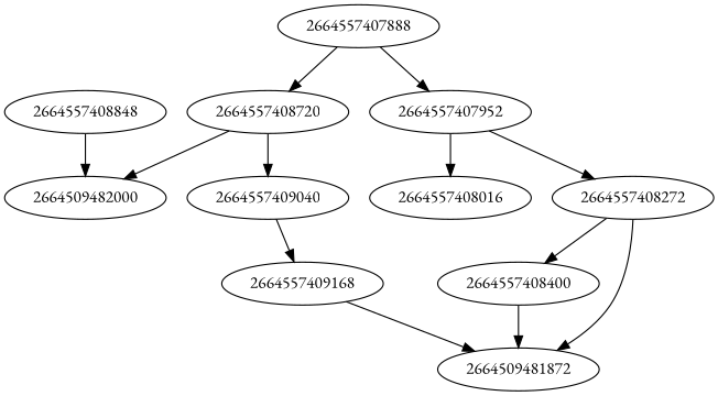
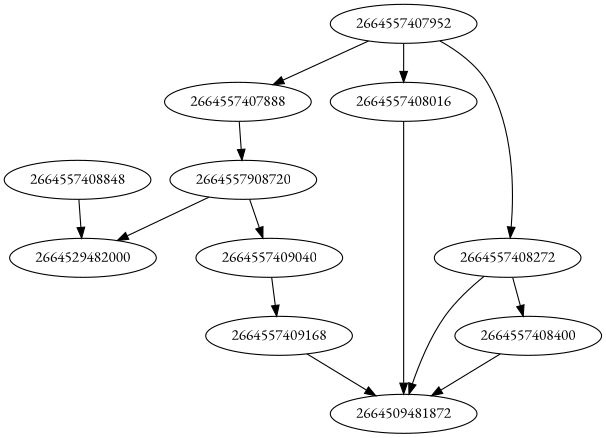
  strict digraph {
    fontname="EB Garamond"
    node [fontname="EB Garamond" type=Name]
    edge [fontname="EB Garamond"]
    2664509481872 [type=Load]
    2664557409168
    2664557407888 [type=If]
    2664557407952 [type=Call]
-   2664557408720 [type=Assign]
+   2664557408720 [type=Assign label=2664557908720]
    2664557408016
    2664557408272
    2664557409040 [type=List]
-   2664509482000 [type=Store]
+   2664509482000 [type=Store label=2664529482000]
    2664557408400
    2664557408848
    2664557409168 -> 2664509481872
-   2664557407888 -> 2664557407952
+   2664557407952 -> 2664557407888
    2664557407888 -> 2664557408720
    2664557407952 -> 2664557408016
    2664557407952 -> 2664557408272
    2664557408720 -> 2664557409040
    2664557408720 -> 2664509482000
+   2664557408016 -> 2664509481872
    2664557408272 -> 2664509481872
    2664557408272 -> 2664557408400
    2664557409040 -> 2664557409168
    2664557408400 -> 2664509481872
    2664557408848 -> 2664509482000
  }
